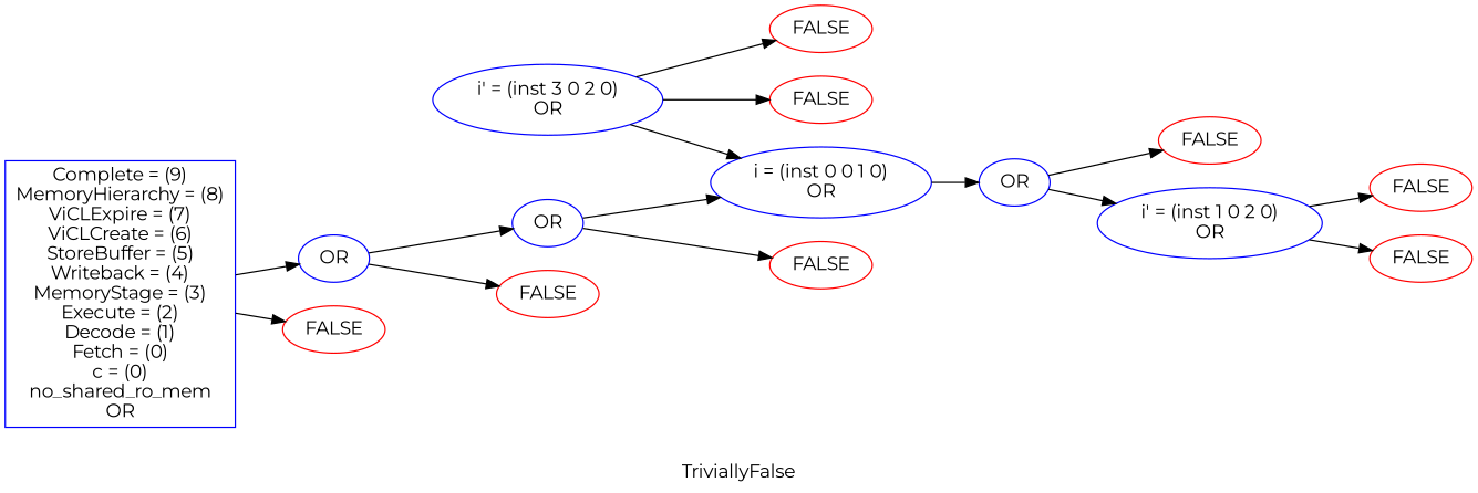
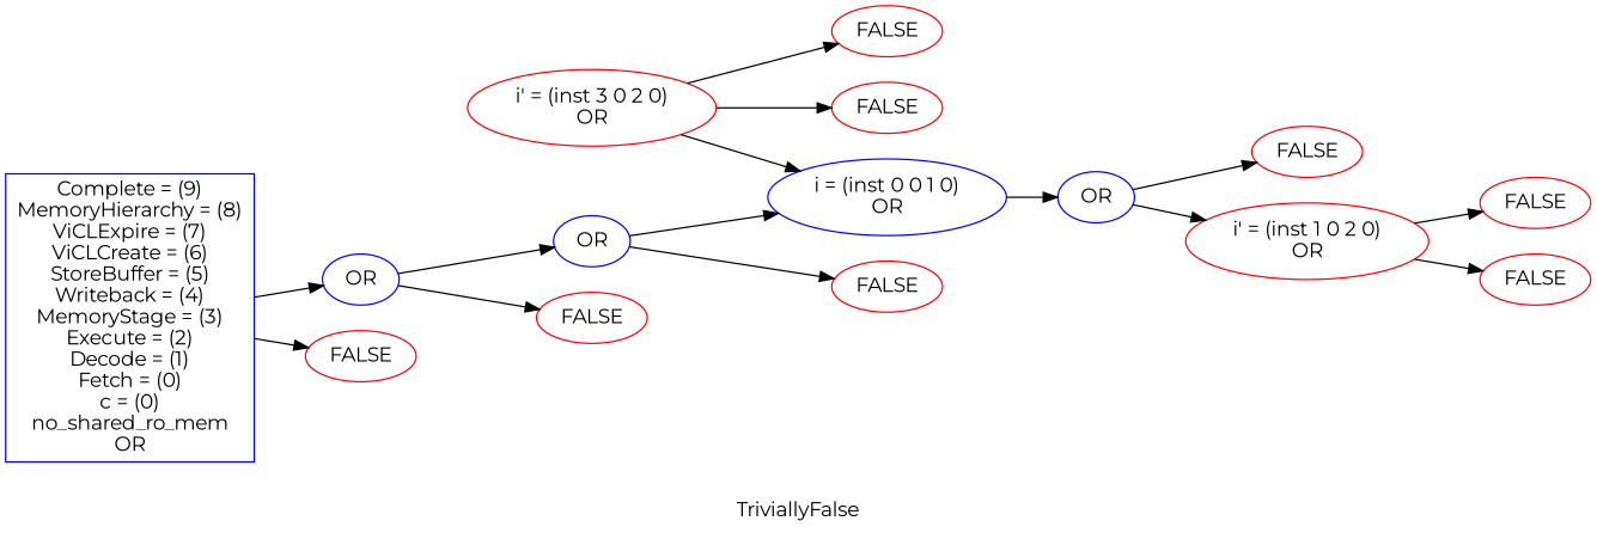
  digraph {
    fontname=Montserrat
    label=TriviallyFalse
    rankdir=LR
    node [color=red fontname=Montserrat shape=oval]
    edge [fontname=Montserrat]
    n1 [label=FALSE]
    n2 [label=FALSE]
    n3 [label=FALSE]
-   n4 [color=blue label="i' = (inst 1 0 2 0)\nOR"]
+   n4 [label="i' = (inst 1 0 2 0)\nOR"]
    n5 [color=blue label=OR]
    n6 [label=FALSE]
    n7 [label=FALSE]
-   n8 [color=blue label="i' = (inst 3 0 2 0)\nOR"]
+   n8 [label="i' = (inst 3 0 2 0)\nOR"]
    n9 [color=blue label="i = (inst 0 0 1 0)\nOR"]
    n10 [label=FALSE]
    n11 [color=blue label=OR]
    n12 [label=FALSE]
    n13 [color=blue label=OR]
    n14 [label=FALSE]
    n15 [color=blue label="Complete = (9)\nMemoryHierarchy = (8)\nViCLExpire = (7)\nViCLCreate = (6)\nStoreBuffer = (5)\nWriteback = (4)\nMemoryStage = (3)\nExecute = (2)\nDecode = (1)\nFetch = (0)\nc = (0)\nno_shared_ro_mem\nOR" shape=box]
    n4 -> n2
    n4 -> n3
    n5 -> n1
    n5 -> n4
    n8 -> n6
    n8 -> n7
    n8 -> n9
    n9 -> n5
    n11 -> n9
    n11 -> n10
    n13 -> n11
    n13 -> n12
    n15 -> n13
    n15 -> n14
  }
